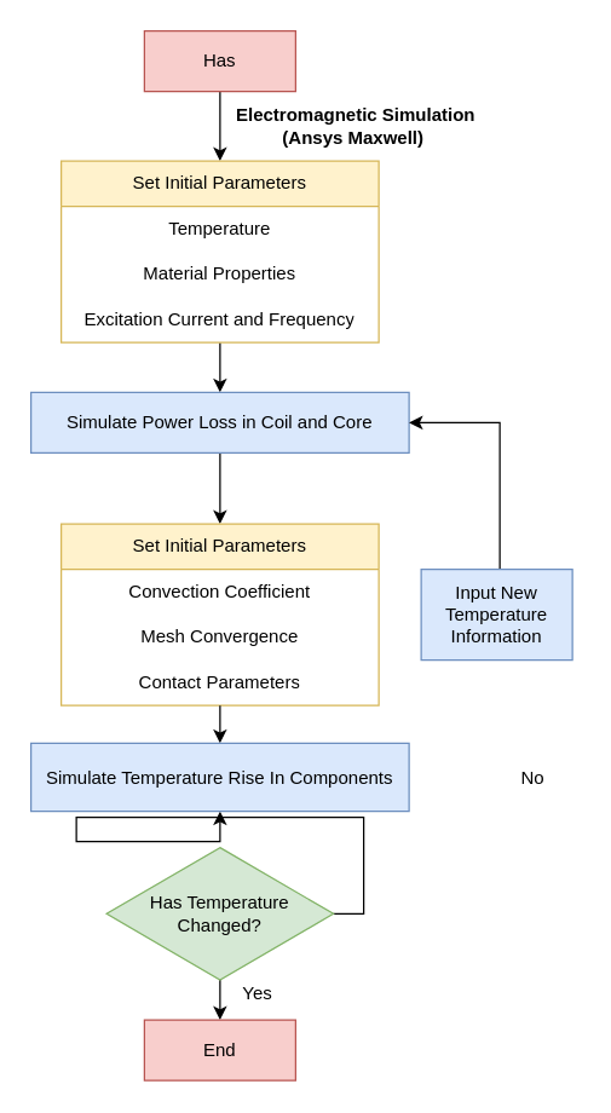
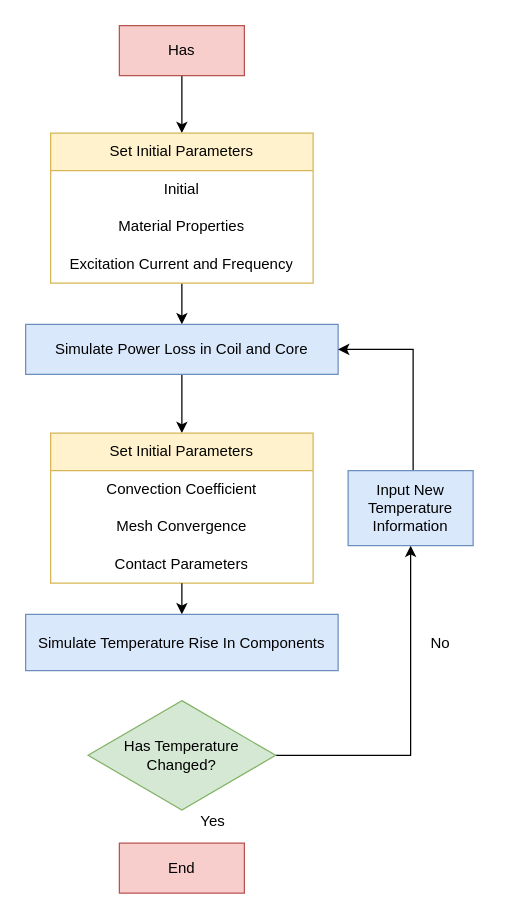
  <mxCell id="0" />
  <mxCell id="1" parent="0" />
  <mxCell id="2" style="edgeStyle=orthogonalEdgeStyle;rounded=0;orthogonalLoop=1;jettySize=auto;html=1;entryX=0.5;entryY=0;entryDx=0;entryDy=0;" parent="1" source="3" target="5" edge="1"><mxGeometry relative="1" as="geometry" /></mxCell>
  <mxCell id="3" value="Has" style="rounded=0;whiteSpace=wrap;html=1;fillColor=#f8cecc;strokeColor=#b85450;" parent="1" vertex="1"><mxGeometry x="95" y="20" width="100" height="40" as="geometry" /></mxCell>
  <mxCell id="4" value="" style="edgeStyle=orthogonalEdgeStyle;rounded=0;orthogonalLoop=1;jettySize=auto;html=1;" parent="1" source="5" target="10" edge="1"><mxGeometry relative="1" as="geometry" /></mxCell>
  <mxCell id="5" value="Set Initial Parameters" style="swimlane;fontStyle=0;childLayout=stackLayout;horizontal=1;startSize=30;horizontalStack=0;resizeParent=1;resizeParentMax=0;resizeLast=0;collapsible=1;marginBottom=0;whiteSpace=wrap;html=1;align=center;fillColor=#fff2cc;strokeColor=#d6b656;" parent="1" vertex="1"><mxGeometry x="40" y="106" width="210" height="120" as="geometry" /></mxCell>
- <mxCell id="6" value="Temperature" style="text;strokeColor=none;fillColor=none;align=center;verticalAlign=middle;spacingLeft=4;spacingRight=4;overflow=hidden;points=[[0,0.5],[1,0.5]];portConstraint=eastwest;rotatable=0;whiteSpace=wrap;html=1;" parent="5" vertex="1"><mxGeometry y="30" width="210" height="30" as="geometry" /></mxCell>
+ <mxCell id="6" value="Initial" style="text;strokeColor=none;fillColor=none;align=center;verticalAlign=middle;spacingLeft=4;spacingRight=4;overflow=hidden;points=[[0,0.5],[1,0.5]];portConstraint=eastwest;rotatable=0;whiteSpace=wrap;html=1;" parent="5" vertex="1"><mxGeometry y="30" width="210" height="30" as="geometry" /></mxCell>
  <mxCell id="7" value="Material Properties" style="text;strokeColor=none;fillColor=none;align=center;verticalAlign=middle;spacingLeft=4;spacingRight=4;overflow=hidden;points=[[0,0.5],[1,0.5]];portConstraint=eastwest;rotatable=0;whiteSpace=wrap;html=1;" parent="5" vertex="1"><mxGeometry y="60" width="210" height="30" as="geometry" /></mxCell>
  <mxCell id="8" value="Excitation Current and Frequency" style="text;strokeColor=none;fillColor=none;align=center;verticalAlign=middle;spacingLeft=4;spacingRight=4;overflow=hidden;points=[[0,0.5],[1,0.5]];portConstraint=eastwest;rotatable=0;whiteSpace=wrap;html=1;" parent="5" vertex="1"><mxGeometry y="90" width="210" height="30" as="geometry" /></mxCell>
  <mxCell id="9" value="" style="edgeStyle=orthogonalEdgeStyle;rounded=0;orthogonalLoop=1;jettySize=auto;html=1;entryX=0.5;entryY=0;entryDx=0;entryDy=0;" parent="1" source="10" target="12" edge="1"><mxGeometry relative="1" as="geometry" /></mxCell>
  <mxCell id="10" value="Simulate Power Loss in Coil and Core" style="rounded=0;whiteSpace=wrap;html=1;fillColor=#dae8fc;strokeColor=#6c8ebf;" parent="1" vertex="1"><mxGeometry x="20" y="259" width="250" height="40" as="geometry" /></mxCell>
- <mxCell id="11" value="Electromagnetic Simulation (Ansys Maxwell)&amp;nbsp;" style="text;html=1;align=center;verticalAlign=middle;whiteSpace=wrap;rounded=0;fontStyle=1" parent="1" vertex="1"><mxGeometry x="150" y="63" width="170" height="40" as="geometry" /></mxCell>
  <mxCell id="12" value="Set Initial Parameters" style="swimlane;fontStyle=0;childLayout=stackLayout;horizontal=1;startSize=30;horizontalStack=0;resizeParent=1;resizeParentMax=0;resizeLast=0;collapsible=1;marginBottom=0;whiteSpace=wrap;html=1;fillColor=#fff2cc;strokeColor=#d6b656;" parent="1" vertex="1"><mxGeometry x="40" y="346" width="210" height="120" as="geometry"><mxRectangle x="330" y="420" width="160" height="30" as="alternateBounds" /></mxGeometry></mxCell>
  <mxCell id="13" value="Convection Coefficient" style="text;strokeColor=none;fillColor=none;align=center;verticalAlign=middle;spacingLeft=4;spacingRight=4;overflow=hidden;points=[[0,0.5],[1,0.5]];portConstraint=eastwest;rotatable=0;whiteSpace=wrap;html=1;" parent="12" vertex="1"><mxGeometry y="30" width="210" height="30" as="geometry" /></mxCell>
  <mxCell id="14" value="Mesh Convergence" style="text;strokeColor=none;fillColor=none;align=center;verticalAlign=middle;spacingLeft=4;spacingRight=4;overflow=hidden;points=[[0,0.5],[1,0.5]];portConstraint=eastwest;rotatable=0;whiteSpace=wrap;html=1;" parent="12" vertex="1"><mxGeometry y="60" width="210" height="30" as="geometry" /></mxCell>
  <mxCell id="15" value="Contact Parameters" style="text;strokeColor=none;fillColor=none;align=center;verticalAlign=middle;spacingLeft=4;spacingRight=4;overflow=hidden;points=[[0,0.5],[1,0.5]];portConstraint=eastwest;rotatable=0;whiteSpace=wrap;html=1;" parent="12" vertex="1"><mxGeometry y="90" width="210" height="30" as="geometry" /></mxCell>
- <mxCell id="16" value="" style="edgeStyle=orthogonalEdgeStyle;rounded=0;orthogonalLoop=1;jettySize=auto;html=1;" parent="1" source="26" target="18" edge="1"><mxGeometry relative="1" as="geometry"><mxPoint x="145" y="626" as="sourcePoint" /></mxGeometry></mxCell>
- <mxCell id="17" style="edgeStyle=orthogonalEdgeStyle;rounded=0;orthogonalLoop=1;jettySize=auto;html=1;exitX=1;exitY=0.5;exitDx=0;exitDy=0;" parent="1" source="26" target="25" edge="1"><mxGeometry relative="1" as="geometry"><mxPoint x="217.5" y="601" as="sourcePoint" /></mxGeometry></mxCell>
+ <mxCell id="17" style="edgeStyle=orthogonalEdgeStyle;rounded=0;orthogonalLoop=1;jettySize=auto;html=1;exitX=1;exitY=0.5;exitDx=0;exitDy=0;" parent="1" source="26" target="20" edge="1"><mxGeometry relative="1" as="geometry"><mxPoint x="217.5" y="601" as="sourcePoint" /></mxGeometry></mxCell>
  <mxCell id="18" value="End" style="rounded=0;whiteSpace=wrap;html=1;fillColor=#f8cecc;strokeColor=#b85450;" parent="1" vertex="1"><mxGeometry x="95" y="674" width="100" height="40" as="geometry" /></mxCell>
  <mxCell id="19" style="edgeStyle=orthogonalEdgeStyle;rounded=0;orthogonalLoop=1;jettySize=auto;html=1;entryX=1;entryY=0.5;entryDx=0;entryDy=0;" parent="1" source="20" target="10" edge="1"><mxGeometry relative="1" as="geometry"><Array as="points"><mxPoint x="330" y="279" /></Array></mxGeometry></mxCell>
  <mxCell id="20" value="Input New Temperature Information" style="rounded=0;whiteSpace=wrap;html=1;fillColor=#dae8fc;strokeColor=#6c8ebf;" parent="1" vertex="1"><mxGeometry x="278" y="376" width="100" height="60" as="geometry" /></mxCell>
  <mxCell id="21" value="Yes" style="text;align=center;verticalAlign=middle;whiteSpace=wrap;rounded=0;" parent="1" vertex="1"><mxGeometry x="140" y="642" width="60" height="30" as="geometry" /></mxCell>
  <mxCell id="22" value="No" style="text;html=1;align=center;verticalAlign=middle;whiteSpace=wrap;rounded=0;" parent="1" vertex="1"><mxGeometry x="322" y="498.5" width="60" height="30" as="geometry" /></mxCell>
  <mxCell id="23" style="edgeStyle=orthogonalEdgeStyle;rounded=0;orthogonalLoop=1;jettySize=auto;html=1;exitX=0.5;exitY=1;exitDx=0;exitDy=0;" edge="1" parent="1" source="3" target="3"><mxGeometry relative="1" as="geometry" /></mxCell>
  <mxCell id="24" value="" style="edgeStyle=orthogonalEdgeStyle;rounded=0;orthogonalLoop=1;jettySize=auto;html=1;" edge="1" parent="1" source="12" target="25"><mxGeometry relative="1" as="geometry"><mxPoint x="145" y="466" as="sourcePoint" /><mxPoint x="140" y="586" as="targetPoint" /></mxGeometry></mxCell>
  <mxCell id="25" value="Simulate Temperature Rise In Components" style="rounded=0;whiteSpace=wrap;html=1;fillColor=#dae8fc;strokeColor=#6c8ebf;" parent="1" vertex="1"><mxGeometry x="20" y="491" width="250" height="45" as="geometry" /></mxCell>
  <mxCell id="26" value="Has Temperature Changed?" style="rhombus;whiteSpace=wrap;html=1;fillColor=#d5e8d4;strokeColor=#82b366;" vertex="1" parent="1"><mxGeometry x="70" y="560" width="150" height="87.5" as="geometry" /></mxCell>
